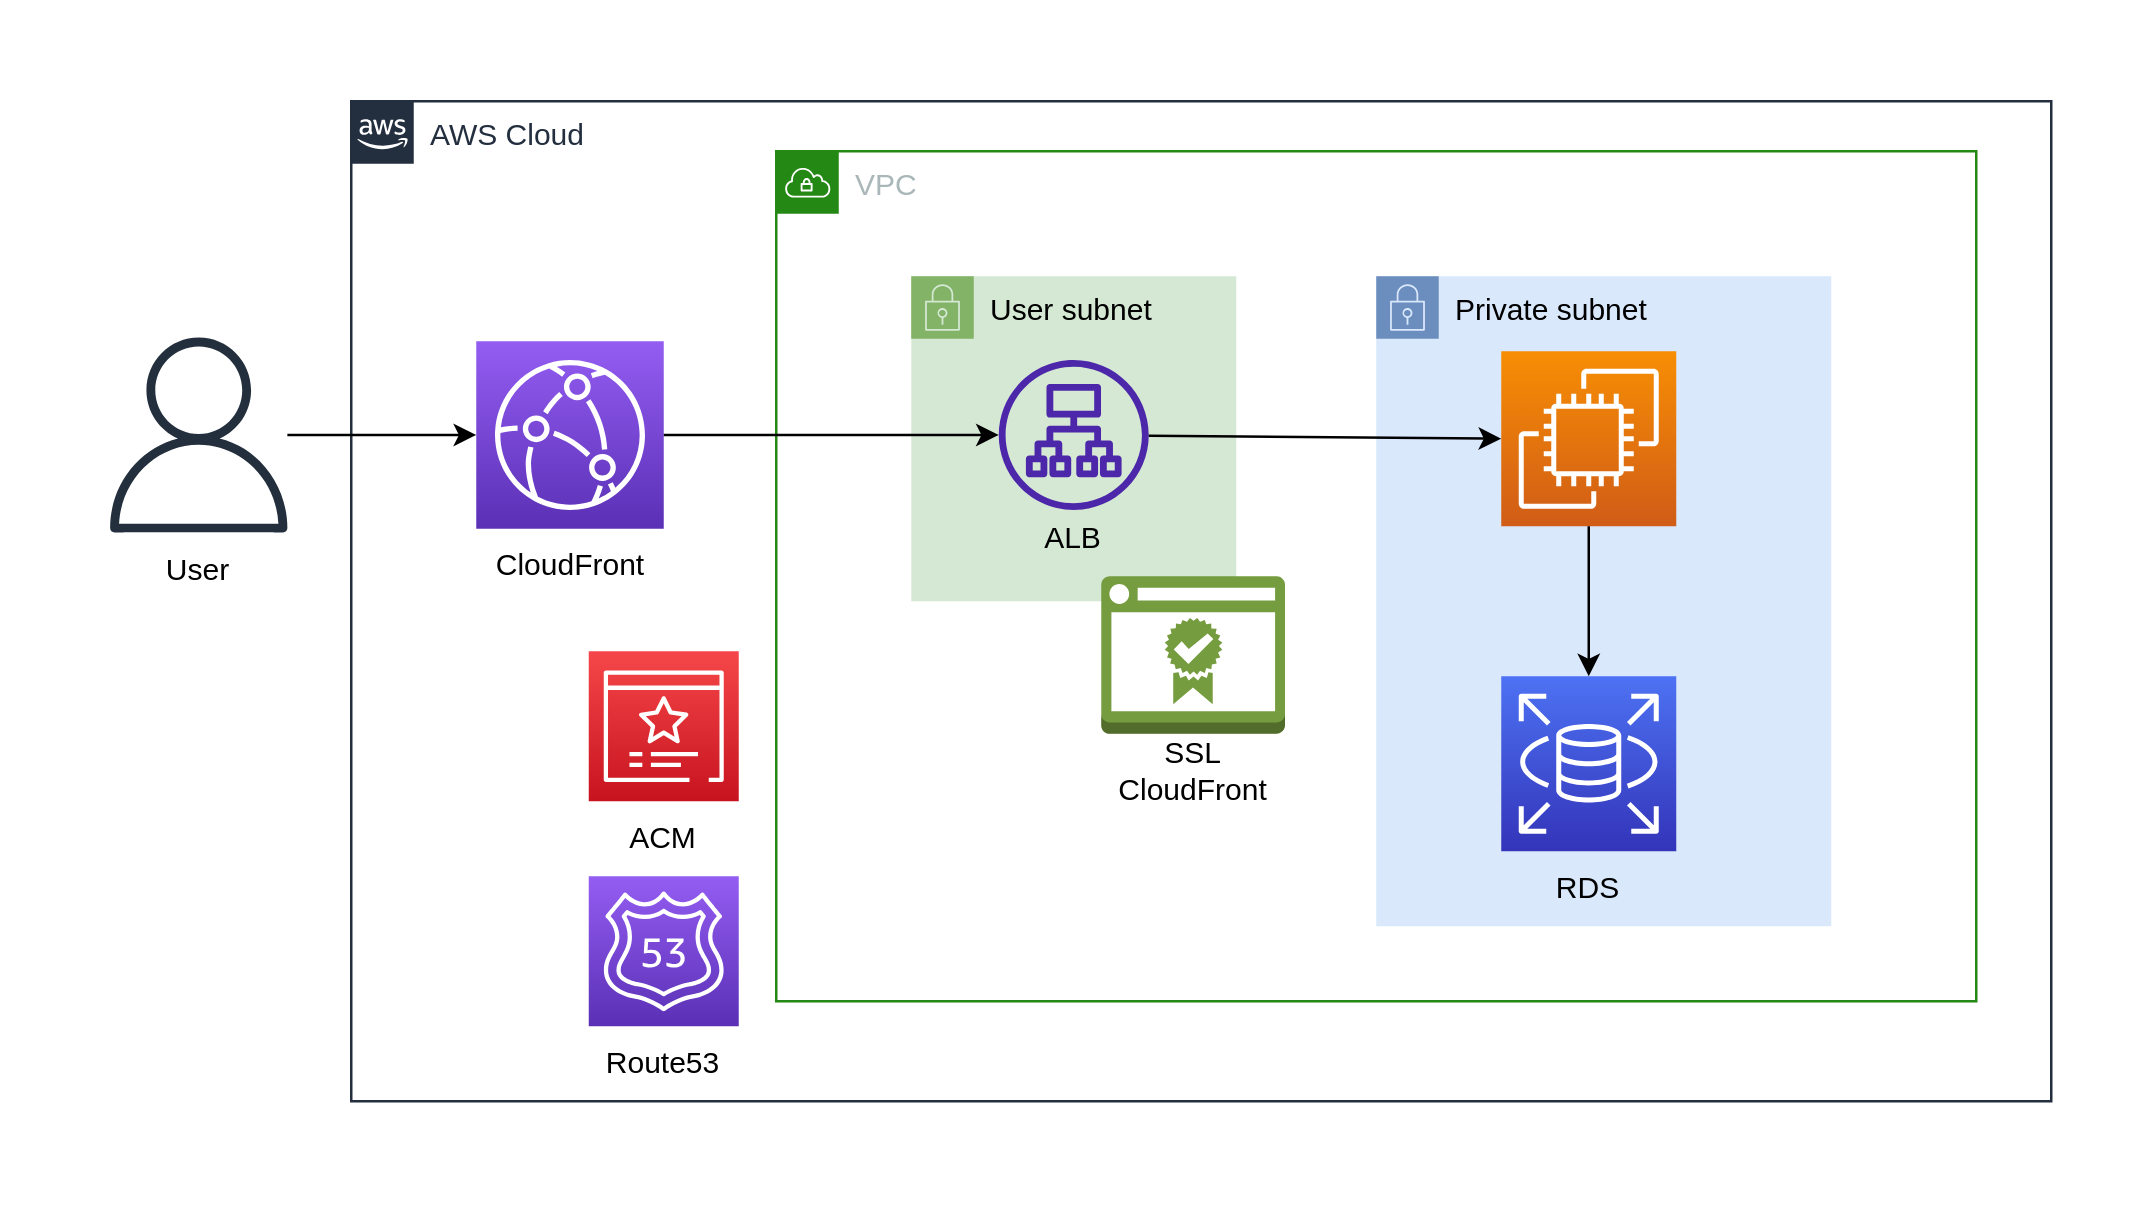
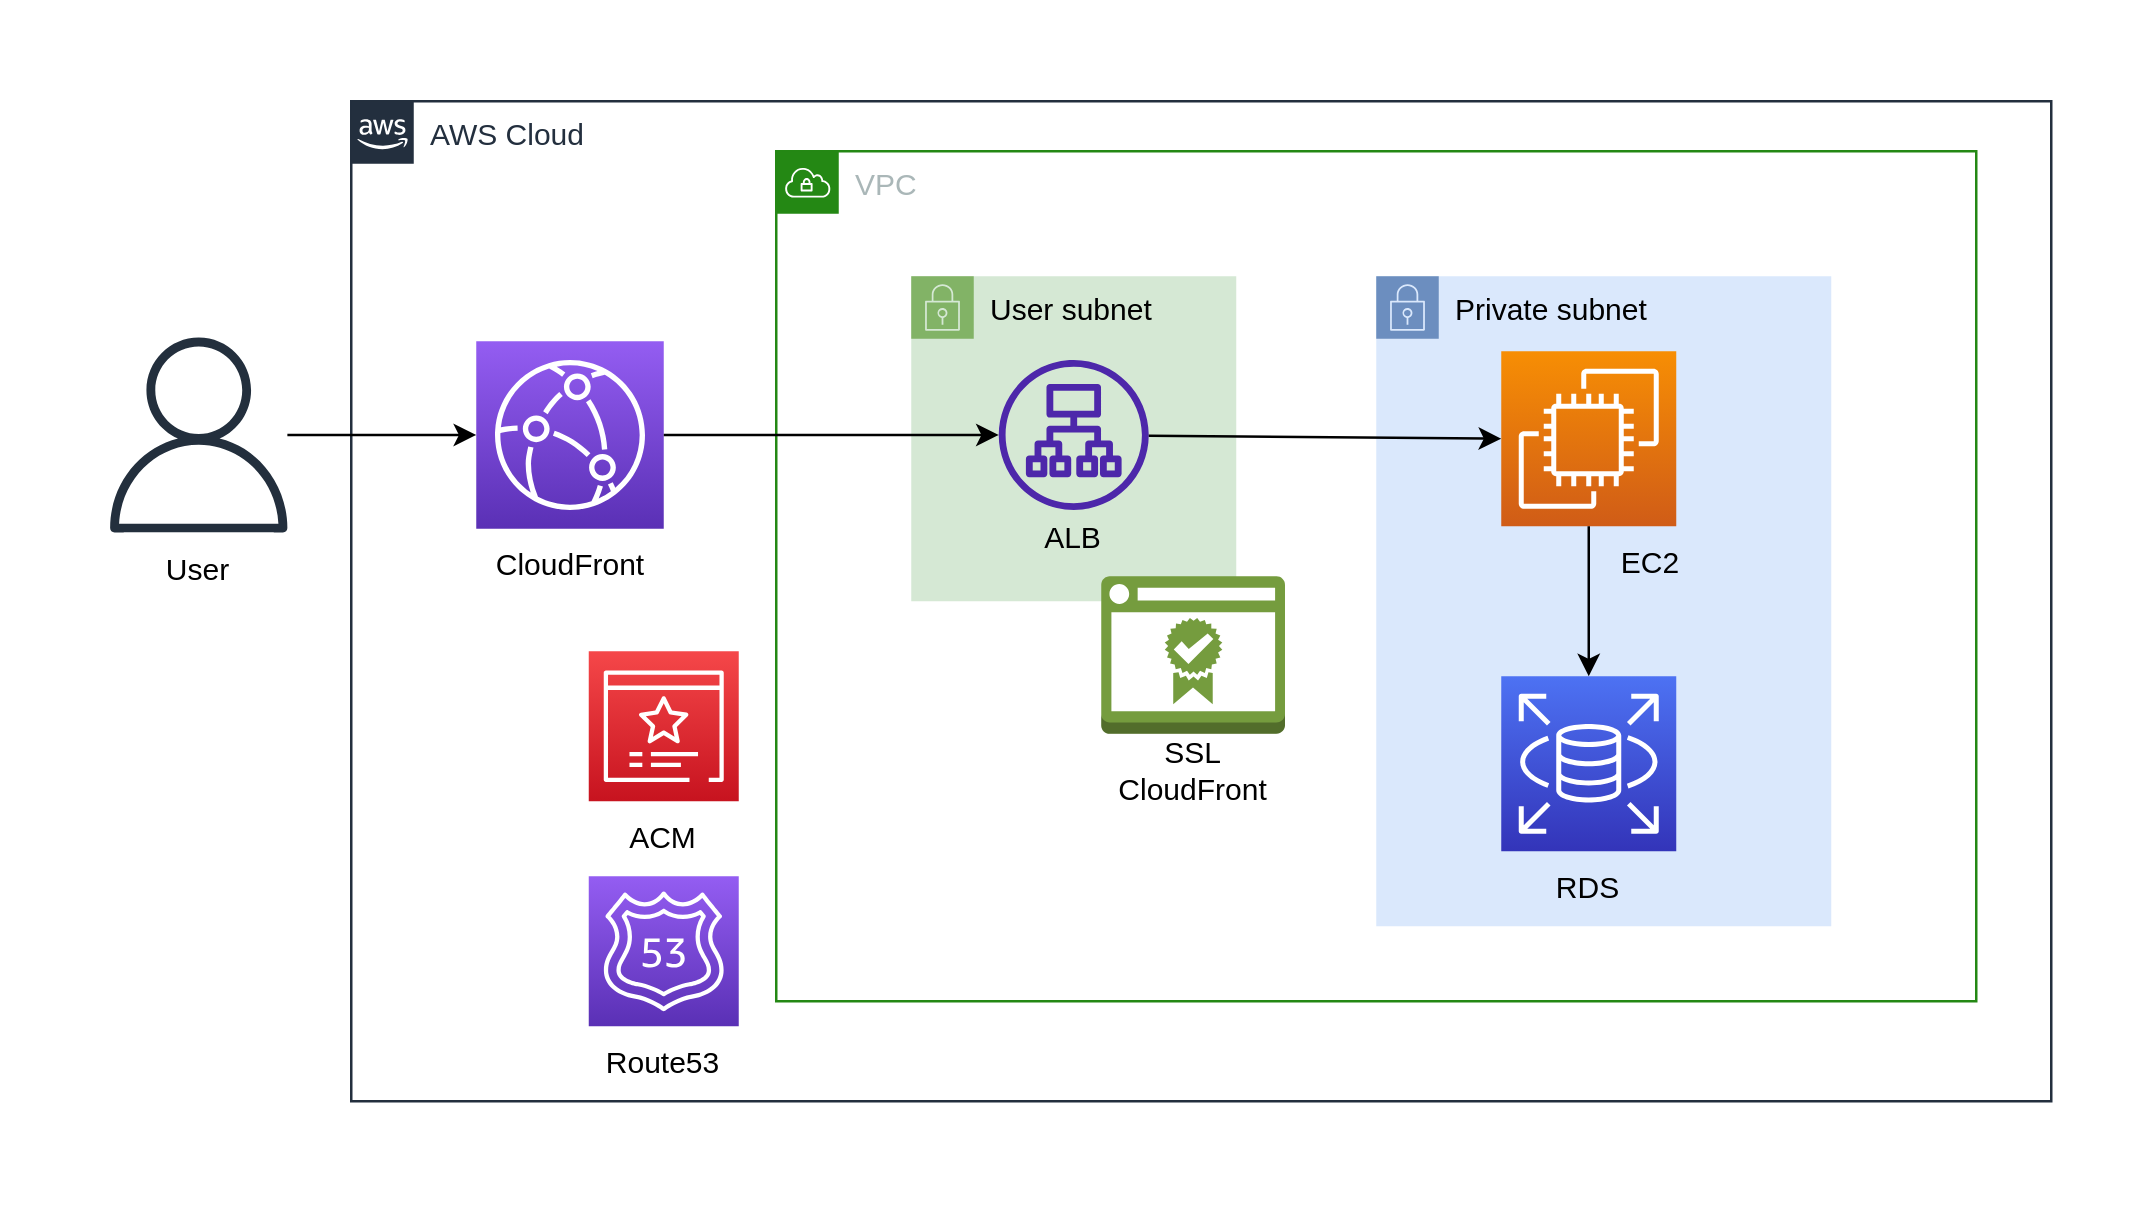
  <mxCell id="0" />
  <mxCell id="1" parent="0" />
  <mxCell id="2" value="" style="rounded=0;whiteSpace=wrap;html=1;fillColor=#FFFFFF;strokeColor=none;" parent="1" vertex="1"><mxGeometry width="820" height="440" as="geometry" x="20" y="20" /></mxCell>
  <mxCell id="3" value="AWS Cloud" style="points=[[0,0],[0.25,0],[0.5,0],[0.75,0],[1,0],[1,0.25],[1,0.5],[1,0.75],[1,1],[0.75,1],[0.5,1],[0.25,1],[0,1],[0,0.75],[0,0.5],[0,0.25]];outlineConnect=0;gradientColor=none;html=1;whiteSpace=wrap;fontSize=12;fontStyle=0;container=1;pointerEvents=0;collapsible=0;recursiveResize=0;shape=mxgraph.aws4.group;grIcon=mxgraph.aws4.group_aws_cloud_alt;strokeColor=#232F3E;fillColor=default;verticalAlign=top;align=left;spacingLeft=30;fontColor=#232F3E;dashed=0;labelBorderColor=none;" parent="1" vertex="1"><mxGeometry x="140" y="40" width="680" height="400" as="geometry" /></mxCell>
  <mxCell id="4" value="" style="sketch=0;points=[[0,0,0],[0.25,0,0],[0.5,0,0],[0.75,0,0],[1,0,0],[0,1,0],[0.25,1,0],[0.5,1,0],[0.75,1,0],[1,1,0],[0,0.25,0],[0,0.5,0],[0,0.75,0],[1,0.25,0],[1,0.5,0],[1,0.75,0]];outlineConnect=0;fontColor=#232F3E;gradientColor=#F54749;gradientDirection=north;fillColor=#C7131F;strokeColor=#ffffff;dashed=0;verticalLabelPosition=bottom;verticalAlign=top;align=center;html=1;fontSize=12;fontStyle=0;aspect=fixed;shape=mxgraph.aws4.resourceIcon;resIcon=mxgraph.aws4.certificate_manager_3;labelBorderColor=none;" parent="3" vertex="1"><mxGeometry x="95" y="220" width="60" height="60" as="geometry" /></mxCell>
  <mxCell id="5" value="" style="sketch=0;points=[[0,0,0],[0.25,0,0],[0.5,0,0],[0.75,0,0],[1,0,0],[0,1,0],[0.25,1,0],[0.5,1,0],[0.75,1,0],[1,1,0],[0,0.25,0],[0,0.5,0],[0,0.75,0],[1,0.25,0],[1,0.5,0],[1,0.75,0]];outlineConnect=0;fontColor=#232F3E;gradientColor=#945DF2;gradientDirection=north;fillColor=#5A30B5;strokeColor=#ffffff;dashed=0;verticalLabelPosition=bottom;verticalAlign=top;align=center;html=1;fontSize=12;fontStyle=0;aspect=fixed;shape=mxgraph.aws4.resourceIcon;resIcon=mxgraph.aws4.cloudfront;" parent="3" vertex="1"><mxGeometry x="50" y="96" width="75" height="75" as="geometry" /></mxCell>
  <mxCell id="6" value="" style="sketch=0;points=[[0,0,0],[0.25,0,0],[0.5,0,0],[0.75,0,0],[1,0,0],[0,1,0],[0.25,1,0],[0.5,1,0],[0.75,1,0],[1,1,0],[0,0.25,0],[0,0.5,0],[0,0.75,0],[1,0.25,0],[1,0.5,0],[1,0.75,0]];outlineConnect=0;fontColor=#232F3E;gradientColor=#945DF2;gradientDirection=north;fillColor=#5A30B5;strokeColor=#ffffff;dashed=0;verticalLabelPosition=bottom;verticalAlign=top;align=center;html=1;fontSize=12;fontStyle=0;aspect=fixed;shape=mxgraph.aws4.resourceIcon;resIcon=mxgraph.aws4.route_53;" parent="3" vertex="1"><mxGeometry x="95" y="310" width="60" height="60" as="geometry" /></mxCell>
  <mxCell id="7" value="VPC" style="points=[[0,0],[0.25,0],[0.5,0],[0.75,0],[1,0],[1,0.25],[1,0.5],[1,0.75],[1,1],[0.75,1],[0.5,1],[0.25,1],[0,1],[0,0.75],[0,0.5],[0,0.25]];outlineConnect=0;gradientColor=none;html=1;whiteSpace=wrap;fontSize=12;fontStyle=0;container=1;pointerEvents=0;collapsible=0;recursiveResize=0;shape=mxgraph.aws4.group;grIcon=mxgraph.aws4.group_vpc;strokeColor=#248814;fillColor=none;verticalAlign=top;align=left;spacingLeft=30;fontColor=#AAB7B8;dashed=0;" parent="3" vertex="1"><mxGeometry x="170" y="20" width="480" height="340" as="geometry" /></mxCell>
  <mxCell id="8" value="User subnet" style="points=[[0,0],[0.25,0],[0.5,0],[0.75,0],[1,0],[1,0.25],[1,0.5],[1,0.75],[1,1],[0.75,1],[0.5,1],[0.25,1],[0,1],[0,0.75],[0,0.5],[0,0.25]];outlineConnect=0;html=1;whiteSpace=wrap;fontSize=12;fontStyle=0;container=1;pointerEvents=0;collapsible=0;recursiveResize=0;shape=mxgraph.aws4.group;grIcon=mxgraph.aws4.group_security_group;grStroke=0;strokeColor=#82b366;fillColor=#d5e8d4;verticalAlign=top;align=left;spacingLeft=30;dashed=0;" parent="7" vertex="1"><mxGeometry x="54" y="50" width="130" height="130" as="geometry" /></mxCell>
  <mxCell id="9" value="" style="sketch=0;outlineConnect=0;fontColor=#232F3E;gradientColor=none;fillColor=#4D27AA;strokeColor=none;dashed=0;verticalLabelPosition=bottom;verticalAlign=top;align=center;html=1;fontSize=12;fontStyle=0;aspect=fixed;pointerEvents=1;shape=mxgraph.aws4.application_load_balancer;" parent="8" vertex="1"><mxGeometry x="35" y="33.5" width="60" height="60" as="geometry" /></mxCell>
  <mxCell id="10" value="ALB" style="text;html=1;strokeColor=none;fillColor=none;align=center;verticalAlign=middle;whiteSpace=wrap;rounded=0;labelBorderColor=none;" parent="8" vertex="1"><mxGeometry x="35" y="90" width="60" height="30" as="geometry" /></mxCell>
  <mxCell id="11" value="Private subnet" style="points=[[0,0],[0.25,0],[0.5,0],[0.75,0],[1,0],[1,0.25],[1,0.5],[1,0.75],[1,1],[0.75,1],[0.5,1],[0.25,1],[0,1],[0,0.75],[0,0.5],[0,0.25]];outlineConnect=0;html=1;whiteSpace=wrap;fontSize=12;fontStyle=0;container=1;pointerEvents=0;collapsible=0;recursiveResize=0;shape=mxgraph.aws4.group;grIcon=mxgraph.aws4.group_security_group;grStroke=0;strokeColor=#6c8ebf;fillColor=#dae8fc;verticalAlign=top;align=left;spacingLeft=30;labelBorderColor=none;" parent="7" vertex="1"><mxGeometry x="240" y="50" width="182" height="260" as="geometry" /></mxCell>
  <mxCell id="12" value="" style="sketch=0;points=[[0,0,0],[0.25,0,0],[0.5,0,0],[0.75,0,0],[1,0,0],[0,1,0],[0.25,1,0],[0.5,1,0],[0.75,1,0],[1,1,0],[0,0.25,0],[0,0.5,0],[0,0.75,0],[1,0.25,0],[1,0.5,0],[1,0.75,0]];outlineConnect=0;fontColor=#232F3E;gradientColor=#F78E04;gradientDirection=north;fillColor=#D05C17;strokeColor=#ffffff;dashed=0;verticalLabelPosition=bottom;verticalAlign=top;align=center;html=1;fontSize=12;fontStyle=0;aspect=fixed;shape=mxgraph.aws4.resourceIcon;resIcon=mxgraph.aws4.ec2;" parent="11" vertex="1"><mxGeometry x="50" y="30" width="70" height="70" as="geometry" /></mxCell>
  <mxCell id="13" value="" style="sketch=0;points=[[0,0,0],[0.25,0,0],[0.5,0,0],[0.75,0,0],[1,0,0],[0,1,0],[0.25,1,0],[0.5,1,0],[0.75,1,0],[1,1,0],[0,0.25,0],[0,0.5,0],[0,0.75,0],[1,0.25,0],[1,0.5,0],[1,0.75,0]];outlineConnect=0;fontColor=#232F3E;gradientColor=#4D72F3;gradientDirection=north;fillColor=#3334B9;strokeColor=#ffffff;dashed=0;verticalLabelPosition=bottom;verticalAlign=top;align=center;html=1;fontSize=12;fontStyle=0;aspect=fixed;shape=mxgraph.aws4.resourceIcon;resIcon=mxgraph.aws4.rds;" parent="11" vertex="1"><mxGeometry x="50" y="160" width="70" height="70" as="geometry" /></mxCell>
  <mxCell id="14" value="" style="endArrow=classic;html=1;exitX=0.5;exitY=1;exitDx=0;exitDy=0;exitPerimeter=0;entryX=0.5;entryY=0;entryDx=0;entryDy=0;entryPerimeter=0;" parent="11" source="12" target="13" edge="1"><mxGeometry width="50" height="50" relative="1" as="geometry"><mxPoint x="-240" y="260" as="sourcePoint" /><mxPoint x="-190" y="210" as="targetPoint" /></mxGeometry></mxCell>
+ <mxCell id="15" value="EC2" style="text;html=1;strokeColor=none;fillColor=none;align=center;verticalAlign=middle;whiteSpace=wrap;rounded=0;labelBorderColor=none;" parent="11" vertex="1"><mxGeometry x="80" y="100" width="60" height="30" as="geometry" /></mxCell>
  <mxCell id="16" value="RDS" style="text;html=1;strokeColor=none;fillColor=none;align=center;verticalAlign=middle;whiteSpace=wrap;rounded=0;labelBorderColor=none;" parent="11" vertex="1"><mxGeometry x="55" y="230" width="60" height="30" as="geometry" /></mxCell>
  <mxCell id="17" value="" style="outlineConnect=0;dashed=0;verticalLabelPosition=bottom;verticalAlign=top;align=center;html=1;shape=mxgraph.aws3.certificate_manager_2;fillColor=#759C3E;gradientColor=none;labelBorderColor=none;strokeWidth=100;" parent="7" vertex="1"><mxGeometry x="130" y="170" width="73.5" height="63" as="geometry" /></mxCell>
  <mxCell id="18" value="" style="endArrow=classic;html=1;" parent="7" source="9" edge="1"><mxGeometry width="50" height="50" relative="1" as="geometry"><mxPoint x="60" y="310" as="sourcePoint" /><mxPoint x="290" y="115" as="targetPoint" /></mxGeometry></mxCell>
  <mxCell id="19" value="SSL CloudFront" style="text;html=1;strokeColor=none;fillColor=none;align=center;verticalAlign=middle;whiteSpace=wrap;rounded=0;labelBorderColor=none;" parent="7" vertex="1"><mxGeometry x="136.75" y="233" width="60" height="30" as="geometry" /></mxCell>
  <mxCell id="20" value="" style="endArrow=classic;html=1;exitX=1;exitY=0.5;exitDx=0;exitDy=0;exitPerimeter=0;" parent="3" source="5" target="9" edge="1"><mxGeometry width="50" height="50" relative="1" as="geometry"><mxPoint x="260" y="330" as="sourcePoint" /><mxPoint x="310" y="280" as="targetPoint" /></mxGeometry></mxCell>
  <mxCell id="21" value="CloudFront" style="text;html=1;strokeColor=none;fillColor=none;align=center;verticalAlign=middle;whiteSpace=wrap;rounded=0;labelBorderColor=none;" parent="3" vertex="1"><mxGeometry x="57.5" y="171" width="60" height="30" as="geometry" /></mxCell>
  <mxCell id="22" value="ACM" style="text;html=1;strokeColor=none;fillColor=none;align=center;verticalAlign=middle;whiteSpace=wrap;rounded=0;labelBorderColor=none;" parent="3" vertex="1"><mxGeometry x="95" y="280" width="60" height="30" as="geometry" /></mxCell>
  <mxCell id="23" value="Route53" style="text;html=1;strokeColor=none;fillColor=none;align=center;verticalAlign=middle;whiteSpace=wrap;rounded=0;labelBorderColor=none;" parent="3" vertex="1"><mxGeometry x="95" y="370" width="60" height="30" as="geometry" /></mxCell>
  <mxCell id="24" value="" style="sketch=0;outlineConnect=0;fontColor=#232F3E;gradientColor=none;fillColor=#232F3D;strokeColor=none;dashed=0;verticalLabelPosition=bottom;verticalAlign=top;align=center;html=1;fontSize=12;fontStyle=0;aspect=fixed;pointerEvents=1;shape=mxgraph.aws4.user;labelBorderColor=none;" parent="1" vertex="1"><mxGeometry x="40" y="134.5" width="78" height="78" as="geometry" /></mxCell>
  <mxCell id="25" value="" style="endArrow=classic;html=1;entryX=0;entryY=0.5;entryDx=0;entryDy=0;entryPerimeter=0;" parent="1" source="24" target="5" edge="1"><mxGeometry width="50" height="50" relative="1" as="geometry"><mxPoint x="300" y="370" as="sourcePoint" /><mxPoint x="350" y="320" as="targetPoint" /></mxGeometry></mxCell>
  <mxCell id="26" value="User" style="text;html=1;strokeColor=none;fillColor=default;align=center;verticalAlign=middle;whiteSpace=wrap;rounded=0;labelBorderColor=none;" parent="1" vertex="1"><mxGeometry x="49" y="212.5" width="60" height="30" as="geometry" /></mxCell>
